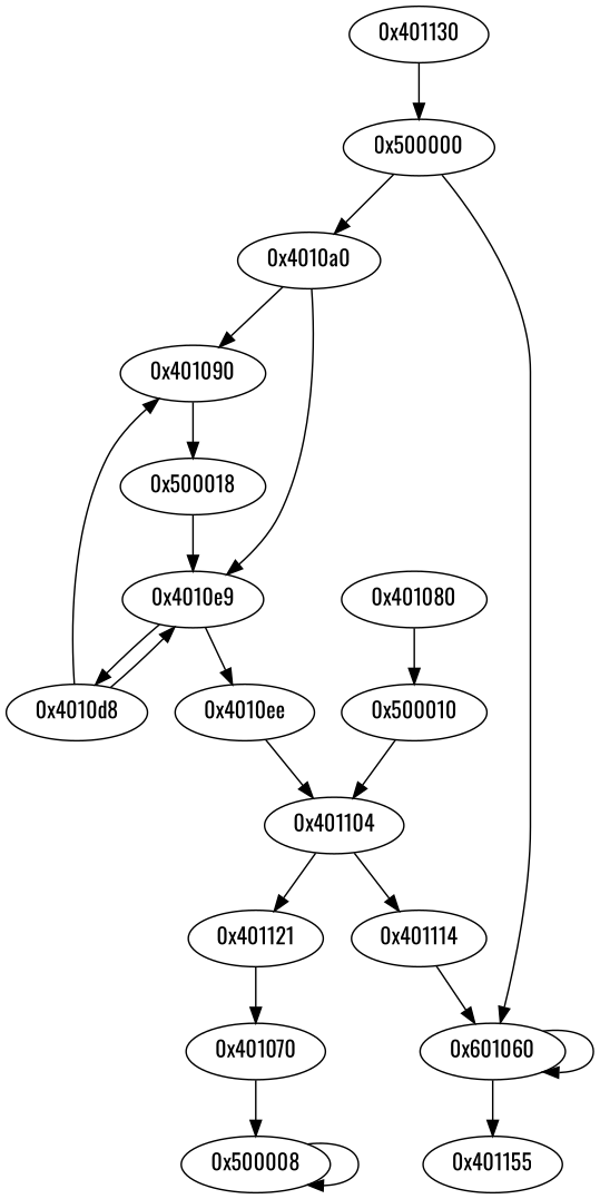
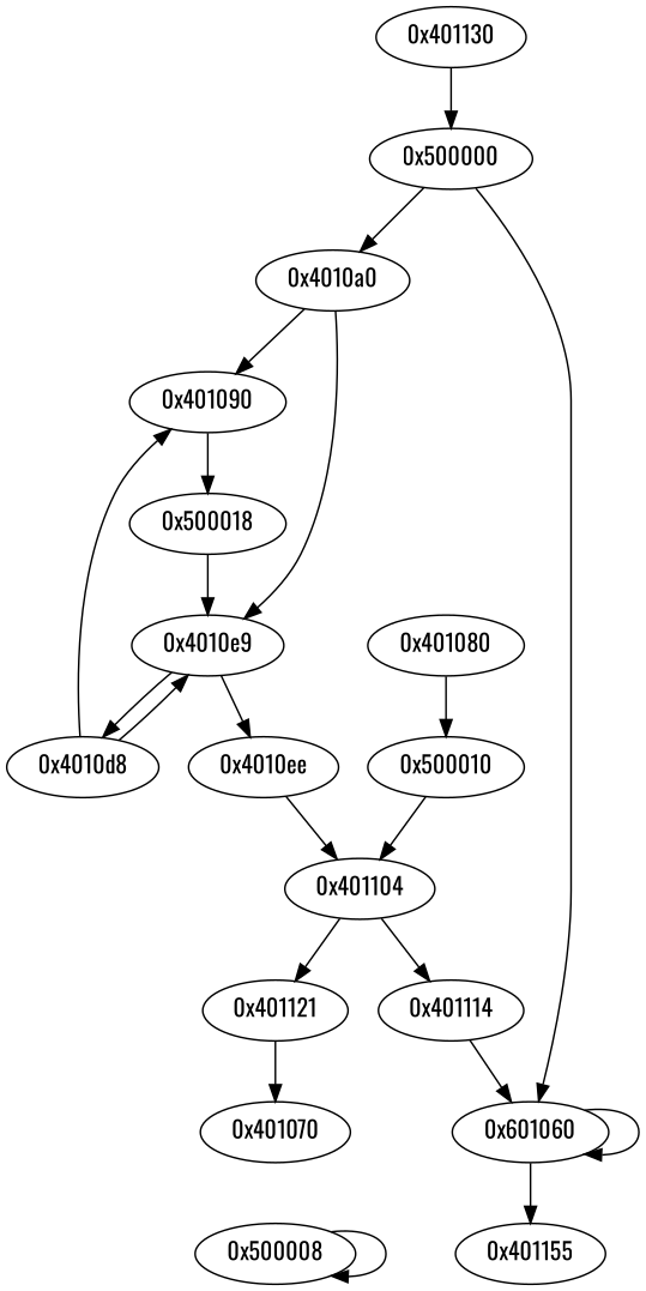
  digraph {
    fontname=Oswald
    node [fontname=Oswald]
    edge [fontname=Oswald]
    n1 [label="0x401130"]
    n2 [label="0x500000"]
    n3 [label="0x4010a0"]
    n4 [label="0x601060"]
    n5 [label="0x401090"]
    n6 [label="0x4010e9"]
    n7 [label="0x401155"]
    n8 [label="0x500018"]
    n9 [label="0x4010d8"]
    n10 [label="0x4010ee"]
    n11 [label="0x401104"]
    n12 [label="0x401080"]
    n13 [label="0x500010"]
    n14 [label="0x401114"]
    n15 [label="0x401121"]
    n16 [label="0x401070"]
    n17 [label="0x500008"]
    n1 -> n2
    n2 -> n3
    n2 -> n4
    n3 -> n5
    n3 -> n6
    n4 -> n4
    n4 -> n7
    n5 -> n8
    n6 -> n9
    n6 -> n10
    n8 -> n6
    n9 -> n5
    n9 -> n6
    n10 -> n11
    n11 -> n14
    n11 -> n15
    n12 -> n13
    n13 -> n11
    n14 -> n4
    n15 -> n16
-   n16 -> n17
    n17 -> n17
  }
